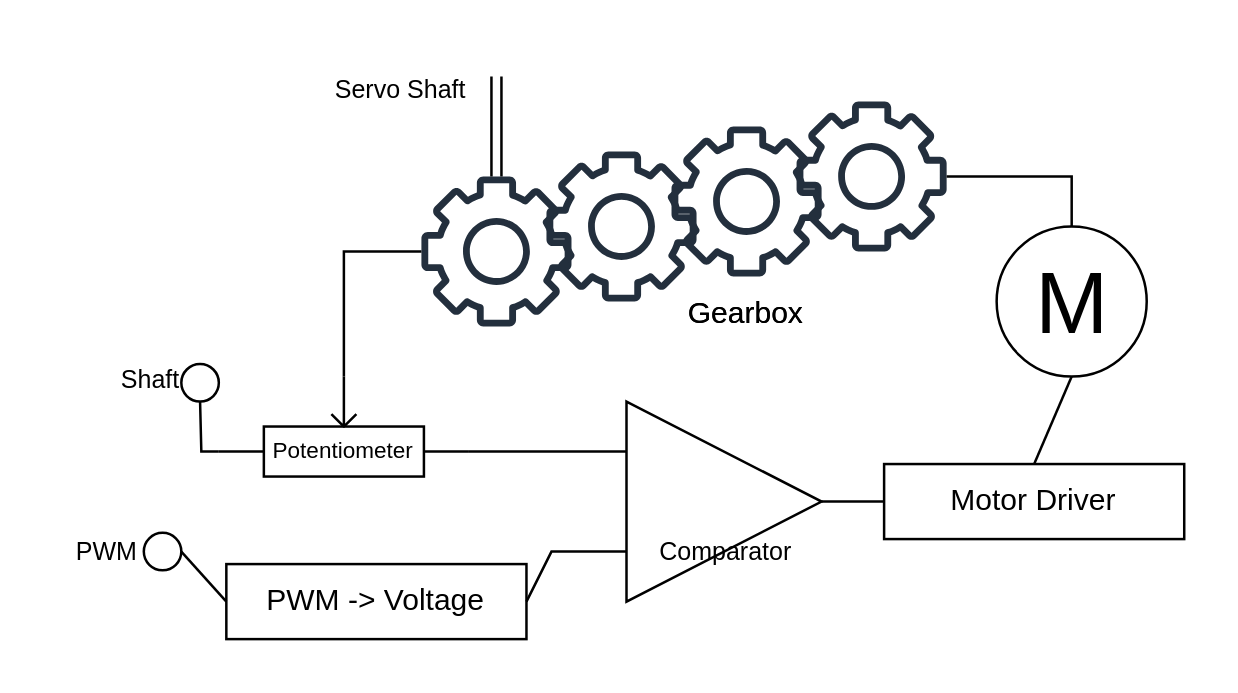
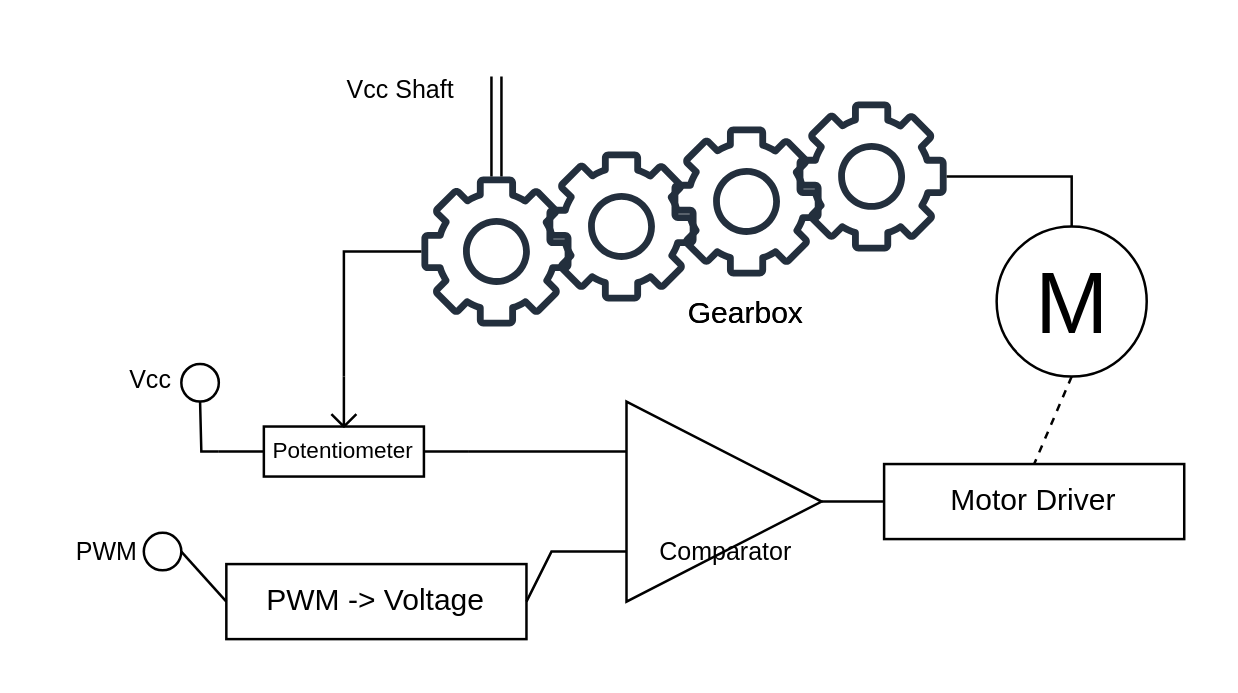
  <mxCell id="0" />
  <mxCell id="1" parent="0" />
  <mxCell id="2" value="PWM -&amp;gt; Voltage" style="rounded=0;whiteSpace=wrap;html=1;" vertex="1" parent="1"><mxGeometry x="90" y="225" width="120" height="30" as="geometry" /></mxCell>
  <mxCell id="3" value="Motor Driver" style="rounded=0;whiteSpace=wrap;html=1;" vertex="1" parent="1"><mxGeometry x="353" y="185" width="120" height="30" as="geometry" /></mxCell>
  <mxCell id="4" value="" style="sketch=0;outlineConnect=0;fontColor=#232F3E;gradientColor=none;fillColor=#232F3D;strokeColor=none;dashed=0;verticalLabelPosition=bottom;verticalAlign=top;align=center;html=1;fontSize=12;fontStyle=0;aspect=fixed;pointerEvents=1;shape=mxgraph.aws4.gear;" vertex="1" parent="1"><mxGeometry x="168" y="70" width="60" height="60" as="geometry" /></mxCell>
  <mxCell id="5" value="" style="pointerEvents=1;verticalLabelPosition=bottom;shadow=0;dashed=0;align=center;html=1;verticalAlign=top;shape=mxgraph.electrical.resistors.potentiometer_1;rotation=-180;" vertex="1" parent="1"><mxGeometry x="87" y="150" width="100" height="40" as="geometry" /></mxCell>
  <mxCell id="6" value="" style="endArrow=none;html=1;rounded=0;entryX=1;entryY=0.5;entryDx=0;entryDy=0;exitX=0;exitY=0.75;exitDx=0;exitDy=0;" edge="1" parent="1" source="27" target="2"><mxGeometry width="50" height="50" relative="1" as="geometry"><mxPoint x="240" y="225" as="sourcePoint" /><mxPoint x="278" y="50" as="targetPoint" /><Array as="points"><mxPoint x="220" y="220" /></Array></mxGeometry></mxCell>
  <mxCell id="7" value="" style="endArrow=none;html=1;rounded=0;entryX=0;entryY=0.25;entryDx=0;entryDy=0;exitX=0;exitY=0.25;exitDx=0;exitDy=0;exitPerimeter=0;" edge="1" parent="1" source="5" target="27"><mxGeometry width="50" height="50" relative="1" as="geometry"><mxPoint x="197" y="80" as="sourcePoint" /><mxPoint x="239" y="150" as="targetPoint" /><Array as="points"><mxPoint x="210" y="180" /></Array></mxGeometry></mxCell>
  <mxCell id="8" value="" style="endArrow=none;html=1;rounded=0;entryX=0;entryY=0.5;entryDx=0;entryDy=0;exitX=1;exitY=0.5;exitDx=0;exitDy=0;" edge="1" parent="1" source="27" target="3"><mxGeometry width="50" height="50" relative="1" as="geometry"><mxPoint x="337" y="200" as="sourcePoint" /><mxPoint x="248" y="80" as="targetPoint" /></mxGeometry></mxCell>
- <mxCell id="9" value="" style="endArrow=none;html=1;rounded=0;entryX=0.5;entryY=0;entryDx=0;entryDy=0;exitX=0.5;exitY=1;exitDx=0;exitDy=0;" edge="1" parent="1" source="10" target="3"><mxGeometry width="50" height="50" relative="1" as="geometry"><mxPoint x="428" y="120" as="sourcePoint" /><mxPoint x="328" y="90" as="targetPoint" /></mxGeometry></mxCell>
+ <mxCell id="9" value="" style="endArrow=none;html=1;rounded=0;entryX=0.5;entryY=0;entryDx=0;entryDy=0;exitX=0.5;exitY=1;exitDx=0;exitDy=0;dashed=1;" edge="1" parent="1" source="10" target="3"><mxGeometry width="50" height="50" relative="1" as="geometry"><mxPoint x="428" y="120" as="sourcePoint" /><mxPoint x="328" y="90" as="targetPoint" /></mxGeometry></mxCell>
  <mxCell id="10" value="M" style="verticalLabelPosition=middle;shadow=0;dashed=0;align=center;html=1;verticalAlign=middle;strokeWidth=1;shape=ellipse;aspect=fixed;fontSize=35;" vertex="1" parent="1"><mxGeometry x="398" y="90" width="60" height="60" as="geometry" /></mxCell>
  <mxCell id="11" value="" style="sketch=0;outlineConnect=0;fontColor=#232F3E;gradientColor=none;fillColor=#232F3D;strokeColor=none;dashed=0;verticalLabelPosition=bottom;verticalAlign=top;align=center;html=1;fontSize=12;fontStyle=0;aspect=fixed;pointerEvents=1;shape=mxgraph.aws4.gear;" vertex="1" parent="1"><mxGeometry x="218" y="60" width="60" height="60" as="geometry" /></mxCell>
  <mxCell id="12" value="" style="sketch=0;outlineConnect=0;fontColor=#232F3E;gradientColor=none;fillColor=#232F3D;strokeColor=none;dashed=0;verticalLabelPosition=bottom;verticalAlign=top;align=center;html=1;fontSize=12;fontStyle=0;aspect=fixed;pointerEvents=1;shape=mxgraph.aws4.gear;" vertex="1" parent="1"><mxGeometry x="268" y="50" width="60" height="60" as="geometry" /></mxCell>
  <mxCell id="13" value="" style="sketch=0;outlineConnect=0;fontColor=#232F3E;gradientColor=none;fillColor=#232F3D;strokeColor=none;dashed=0;verticalLabelPosition=bottom;verticalAlign=top;align=center;html=1;fontSize=12;fontStyle=0;aspect=fixed;pointerEvents=1;shape=mxgraph.aws4.gear;" vertex="1" parent="1"><mxGeometry x="318" y="40" width="60" height="60" as="geometry" /></mxCell>
  <mxCell id="14" value="" style="endArrow=none;html=1;rounded=0;" edge="1" parent="1" source="13"><mxGeometry width="50" height="50" relative="1" as="geometry"><mxPoint x="438" y="60" as="sourcePoint" /><mxPoint x="428" y="90" as="targetPoint" /><Array as="points"><mxPoint x="428" y="70" /></Array></mxGeometry></mxCell>
  <mxCell id="15" value="" style="endArrow=none;html=1;rounded=0;exitX=0.5;exitY=1;exitDx=0;exitDy=0;exitPerimeter=0;" edge="1" parent="1" source="5" target="4"><mxGeometry width="50" height="50" relative="1" as="geometry"><mxPoint x="137" y="180" as="sourcePoint" /><mxPoint x="157" y="70" as="targetPoint" /><Array as="points"><mxPoint x="137" y="100" /></Array></mxGeometry></mxCell>
  <mxCell id="16" value="" style="verticalLabelPosition=bottom;shadow=0;dashed=0;align=center;html=1;verticalAlign=top;strokeWidth=1;shape=ellipse;perimeter=ellipsePerimeter;" vertex="1" parent="1"><mxGeometry x="72" y="145" width="15" height="15" as="geometry" /></mxCell>
  <mxCell id="17" value="" style="endArrow=none;html=1;rounded=0;entryX=1;entryY=0.25;entryDx=0;entryDy=0;entryPerimeter=0;exitX=0.5;exitY=1;exitDx=0;exitDy=0;endSize=5;startSize=5;" edge="1" parent="1" source="16" target="5"><mxGeometry width="50" height="50" relative="1" as="geometry"><mxPoint x="-63" y="170" as="sourcePoint" /><mxPoint x="-13" y="120" as="targetPoint" /><Array as="points"><mxPoint x="80" y="180" /></Array></mxGeometry></mxCell>
- <mxCell id="18" value="Shaft" style="text;html=1;strokeColor=none;fillColor=none;align=center;verticalAlign=middle;whiteSpace=wrap;rounded=0;fontSize=10;" vertex="1" parent="1"><mxGeometry x="40" y="145" width="40" height="12.5" as="geometry" /></mxCell>
+ <mxCell id="18" value="Vcc" style="text;html=1;strokeColor=none;fillColor=none;align=center;verticalAlign=middle;whiteSpace=wrap;rounded=0;fontSize=10;" vertex="1" parent="1"><mxGeometry x="40" y="145" width="40" height="12.5" as="geometry" /></mxCell>
  <mxCell id="19" value="" style="endArrow=none;html=1;rounded=0;entryX=0;entryY=0.5;entryDx=0;entryDy=0;exitX=1;exitY=0.5;exitDx=0;exitDy=0;" edge="1" parent="1" source="20" target="2"><mxGeometry width="50" height="50" relative="1" as="geometry"><mxPoint x="-2" y="230" as="sourcePoint" /><mxPoint x="-12" y="210" as="targetPoint" /></mxGeometry></mxCell>
  <mxCell id="20" value="" style="verticalLabelPosition=bottom;shadow=0;dashed=0;align=center;html=1;verticalAlign=top;strokeWidth=1;shape=ellipse;perimeter=ellipsePerimeter;" vertex="1" parent="1"><mxGeometry x="57" y="212.5" width="15" height="15" as="geometry" /></mxCell>
  <mxCell id="21" value="PWM" style="text;html=1;strokeColor=none;fillColor=none;align=center;verticalAlign=middle;whiteSpace=wrap;rounded=0;fontSize=10;" vertex="1" parent="1"><mxGeometry x="20" y="213.75" width="45" height="12.5" as="geometry" /></mxCell>
- <mxCell id="22" value="&lt;font style=&quot;font-size: 10px;&quot;&gt;Servo Shaft&lt;/font&gt;" style="text;html=1;strokeColor=none;fillColor=none;align=center;verticalAlign=middle;whiteSpace=wrap;rounded=0;" vertex="1" parent="1"><mxGeometry x="130" y="20" width="60" height="30" as="geometry" /></mxCell>
+ <mxCell id="22" value="&lt;font style=&quot;font-size: 10px;&quot;&gt;Vcc Shaft&lt;/font&gt;" style="text;html=1;strokeColor=none;fillColor=none;align=center;verticalAlign=middle;whiteSpace=wrap;rounded=0;" vertex="1" parent="1"><mxGeometry x="130" y="20" width="60" height="30" as="geometry" /></mxCell>
  <mxCell id="23" value="" style="shape=link;html=1;rounded=0;" edge="1" parent="1" target="4"><mxGeometry width="100" relative="1" as="geometry"><mxPoint x="198" y="30" as="sourcePoint" /><mxPoint x="198" y="40" as="targetPoint" /></mxGeometry></mxCell>
  <mxCell id="24" value="Gearbox" style="text;html=1;strokeColor=none;fillColor=none;align=center;verticalAlign=middle;whiteSpace=wrap;rounded=0;" vertex="1" parent="1"><mxGeometry x="268" y="110" width="60" height="30" as="geometry" /></mxCell>
  <mxCell id="25" value="Gearbox" style="text;html=1;strokeColor=none;fillColor=none;align=center;verticalAlign=middle;whiteSpace=wrap;rounded=0;" vertex="1" parent="1"><mxGeometry x="268" y="110" width="60" height="30" as="geometry" /></mxCell>
  <mxCell id="26" value="Potentiometer" style="text;html=1;strokeColor=none;fillColor=none;align=center;verticalAlign=middle;whiteSpace=wrap;rounded=0;fontSize=9;" vertex="1" parent="1"><mxGeometry x="105" y="170" width="64" height="20" as="geometry" /></mxCell>
  <mxCell id="27" value="" style="triangle;whiteSpace=wrap;html=1;" vertex="1" parent="1"><mxGeometry x="250" y="160" width="78" height="80" as="geometry" /></mxCell>
  <mxCell id="28" value="Comparator" style="text;html=1;strokeColor=none;fillColor=none;align=center;verticalAlign=middle;whiteSpace=wrap;rounded=0;fontSize=10;" vertex="1" parent="1"><mxGeometry x="260" y="205" width="60" height="30" as="geometry" /></mxCell>
